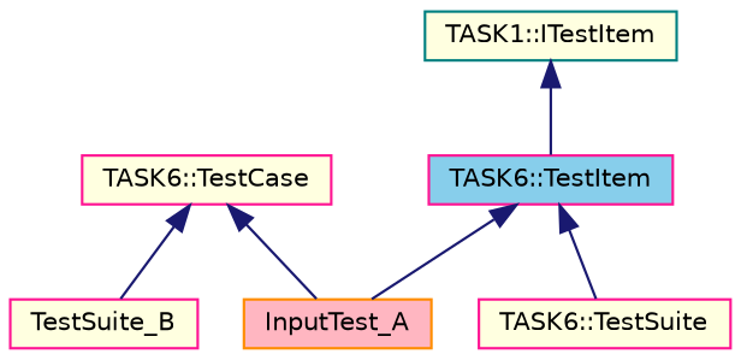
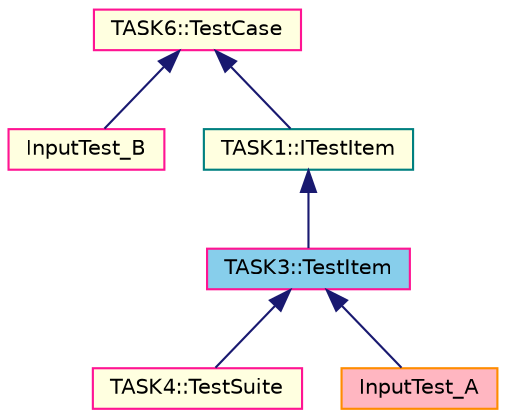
  digraph {
    node [color=deeppink fillcolor=lightyellow fontname=Helvetica fontsize=10 shape=record style=filled]
    edge [color=midnightblue dir=back fontname=Helvetica fontsize=10 labelfontname=Helvetica labelfontsize=10 style=solid]
-   n1 [fillcolor=skyblue fontcolor=black height=0.2 label="TASK6::TestItem" width=0.4]
-   n2 [height=0.2 label="TASK6::TestSuite" width=0.4]
+   n1 [fillcolor=skyblue fontcolor=black height=0.2 label="TASK3::TestItem" width=0.4]
+   n2 [height=0.2 label="TASK4::TestSuite" width=0.4]
    n3 [color=darkorange fillcolor=lightpink height=0.2 label=InputTest_A width=0.4]
    n4 [height=0.2 label="TASK6::TestCase" width=0.4]
-   n5 [height=0.2 label=TestSuite_B width=0.4]
+   n5 [height=0.2 label=InputTest_B width=0.4]
    n6 [color=teal height=0.2 label="TASK1::ITestItem" width=0.4]
    n1 -> n2
    n1 -> n3
-   n4 -> n3
+   n4 -> n6
    n4 -> n5
    n6 -> n1
  }
